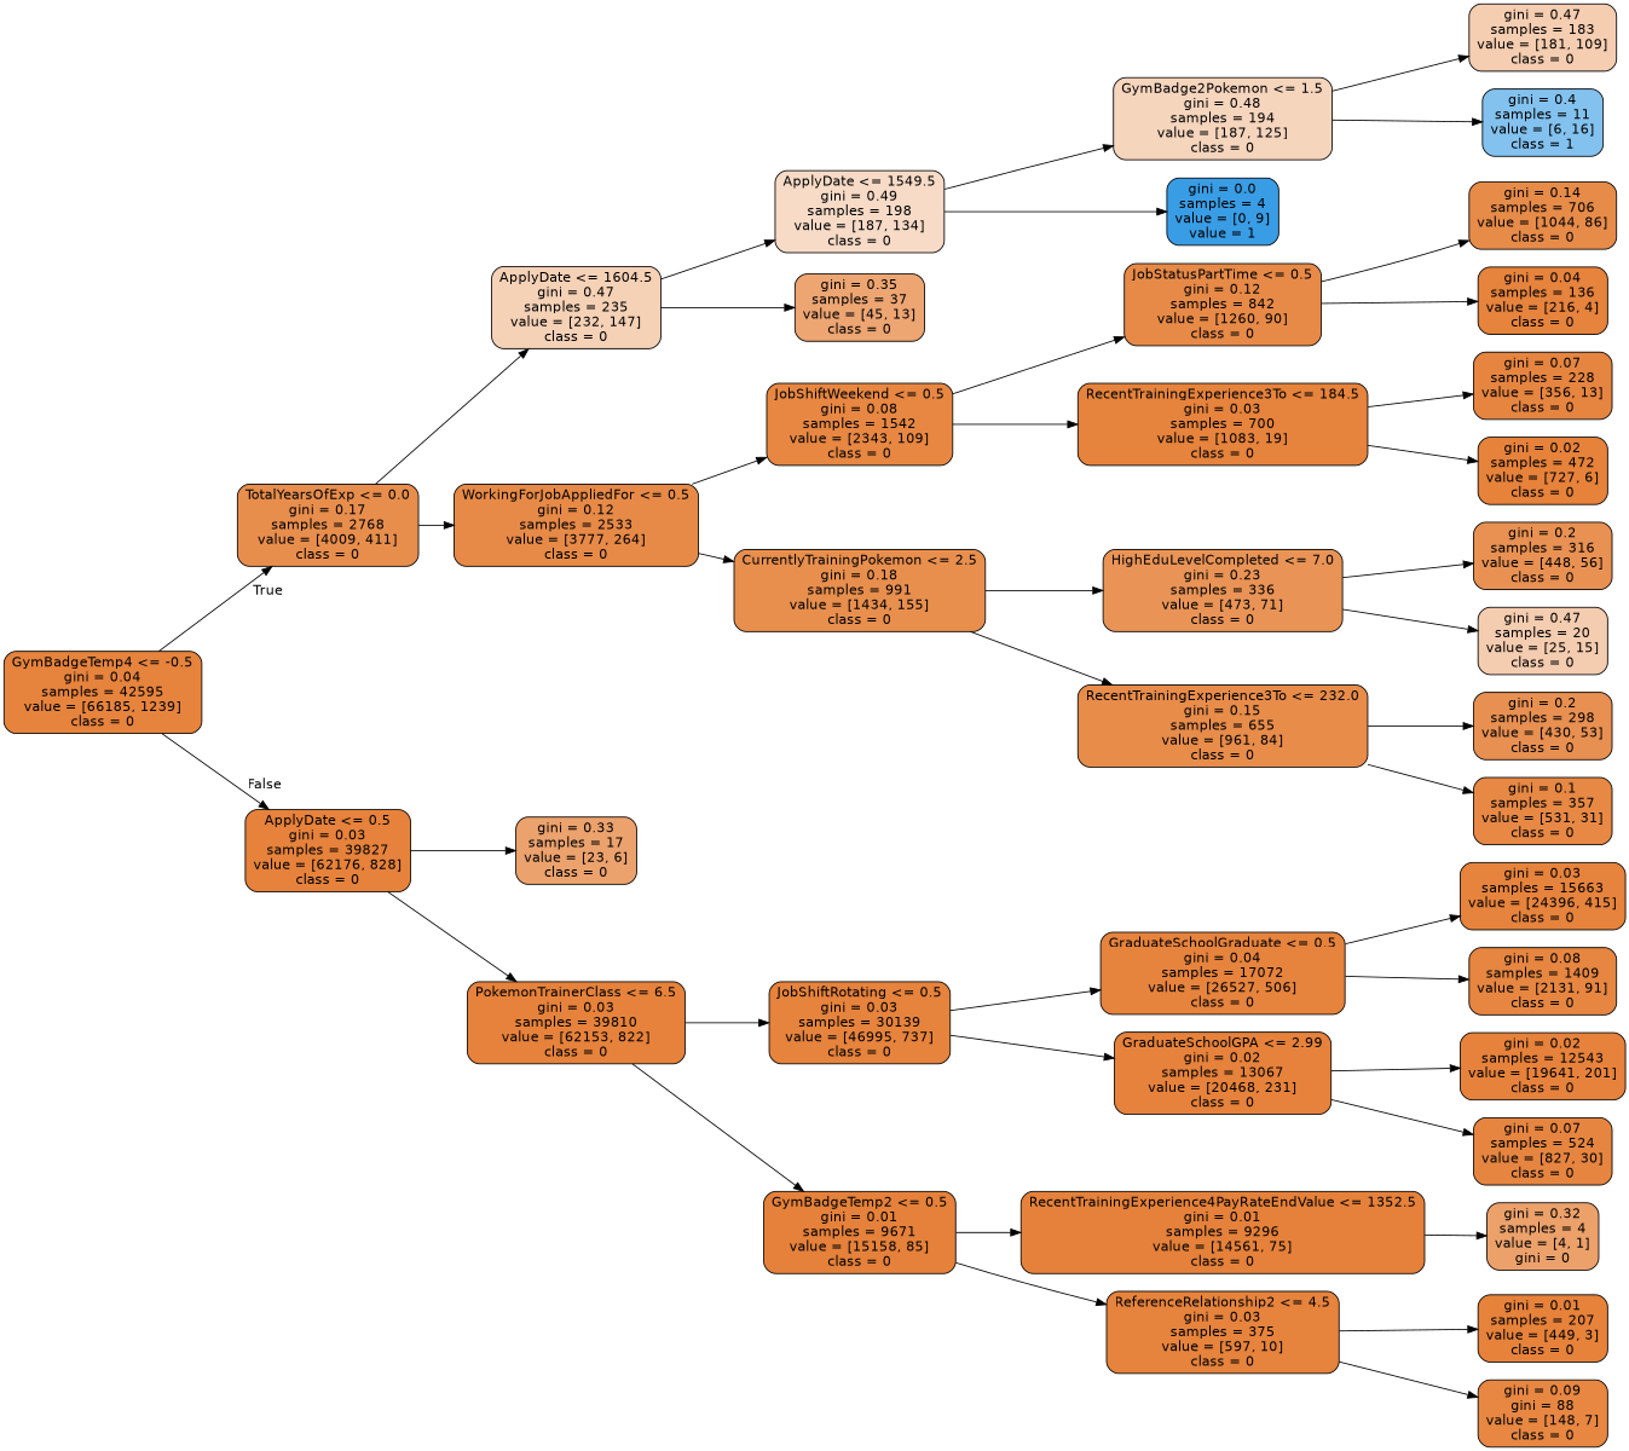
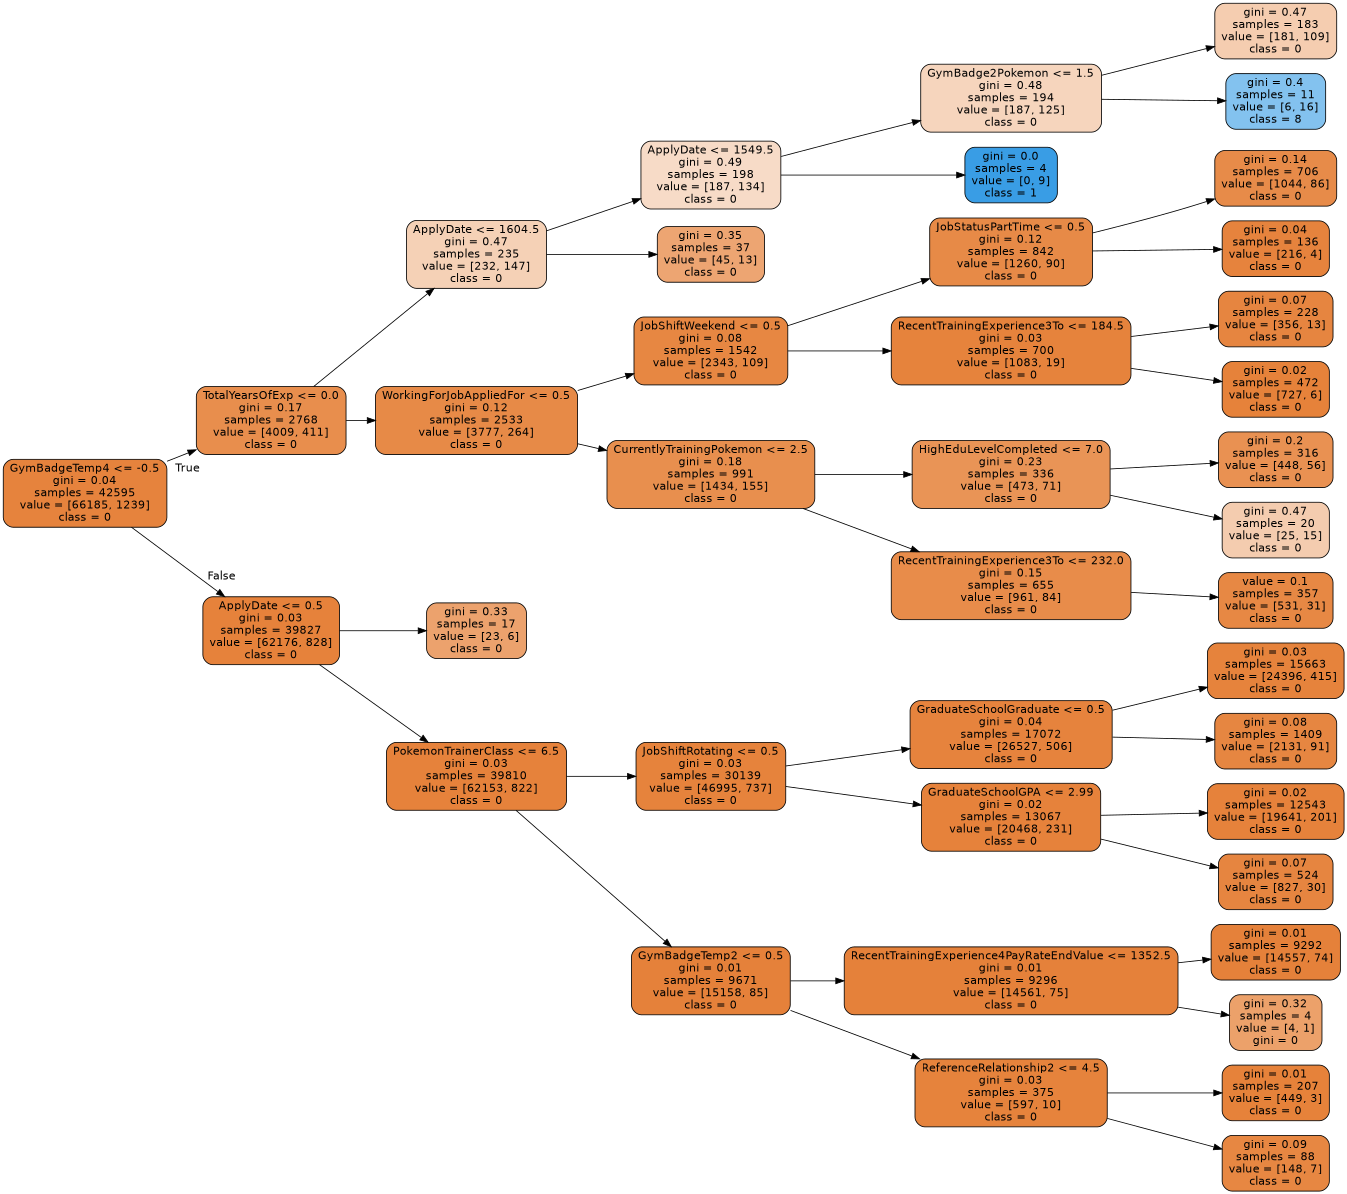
  digraph {
    rankdir=LR
    node [color=black fillcolor="#e58139fc" fontname=helvetica shape=box style="filled, rounded"]
    edge [fontname=helvetica]
    n1 [fillcolor="#e58139fa" label="GymBadgeTemp4 <= -0.5\ngini = 0.04\nsamples = 42595\nvalue = [66185, 1239]\nclass = 0"]
    n2 [fillcolor="#e58139e5" label="TotalYearsOfExp <= 0.0\ngini = 0.17\nsamples = 2768\nvalue = [4009, 411]\nclass = 0"]
    n3 [label="ApplyDate <= 0.5\ngini = 0.03\nsamples = 39827\nvalue = [62176, 828]\nclass = 0"]
    n4 [fillcolor="#e581395d" label="ApplyDate <= 1604.5\ngini = 0.47\nsamples = 235\nvalue = [232, 147]\nclass = 0"]
    n5 [fillcolor="#e58139ed" label="WorkingForJobAppliedFor <= 0.5\ngini = 0.12\nsamples = 2533\nvalue = [3777, 264]\nclass = 0"]
    n6 [fillcolor="#e58139bc" label="gini = 0.33\nsamples = 17\nvalue = [23, 6]\nclass = 0"]
    n7 [label="PokemonTrainerClass <= 6.5\ngini = 0.03\nsamples = 39810\nvalue = [62153, 822]\nclass = 0"]
    n8 [fillcolor="#e5813948" label="ApplyDate <= 1549.5\ngini = 0.49\nsamples = 198\nvalue = [187, 134]\nclass = 0"]
    n9 [fillcolor="#e58139b5" label="gini = 0.35\nsamples = 37\nvalue = [45, 13]\nclass = 0"]
    n10 [fillcolor="#e58139f3" label="JobShiftWeekend <= 0.5\ngini = 0.08\nsamples = 1542\nvalue = [2343, 109]\nclass = 0"]
    n11 [fillcolor="#e58139e3" label="CurrentlyTrainingPokemon <= 2.5\ngini = 0.18\nsamples = 991\nvalue = [1434, 155]\nclass = 0"]
    n12 [fillcolor="#e5813955" label="GymBadge2Pokemon <= 1.5\ngini = 0.48\nsamples = 194\nvalue = [187, 125]\nclass = 0"]
-   n13 [fillcolor="#399de5ff" label="gini = 0.0\nsamples = 4\nvalue = [0, 9]\nvalue = 1"]
+   n13 [fillcolor="#399de5ff" label="gini = 0.0\nsamples = 4\nvalue = [0, 9]\nclass = 1"]
    n14 [fillcolor="#e5813965" label="gini = 0.47\nsamples = 183\nvalue = [181, 109]\nclass = 0"]
-   n15 [fillcolor="#399de59f" label="gini = 0.4\nsamples = 11\nvalue = [6, 16]\nclass = 1"]
+   n15 [fillcolor="#399de59f" label="gini = 0.4\nsamples = 11\nvalue = [6, 16]\nclass = 8"]
    n16 [fillcolor="#e58139ed" label="JobStatusPartTime <= 0.5\ngini = 0.12\nsamples = 842\nvalue = [1260, 90]\nclass = 0"]
    n17 [fillcolor="#e58139fb" label="RecentTrainingExperience3To <= 184.5\ngini = 0.03\nsamples = 700\nvalue = [1083, 19]\nclass = 0"]
    n18 [fillcolor="#e58139d9" label="HighEduLevelCompleted <= 7.0\ngini = 0.23\nsamples = 336\nvalue = [473, 71]\nclass = 0"]
    n19 [fillcolor="#e58139e9" label="RecentTrainingExperience3To <= 232.0\ngini = 0.15\nsamples = 655\nvalue = [961, 84]\nclass = 0"]
    n20 [fillcolor="#e58139ea" label="gini = 0.14\nsamples = 706\nvalue = [1044, 86]\nclass = 0"]
    n21 [fillcolor="#e58139fa" label="gini = 0.04\nsamples = 136\nvalue = [216, 4]\nclass = 0"]
    n22 [fillcolor="#e58139f6" label="gini = 0.07\nsamples = 228\nvalue = [356, 13]\nclass = 0"]
    n23 [fillcolor="#e58139fd" label="gini = 0.02\nsamples = 472\nvalue = [727, 6]\nclass = 0"]
    n24 [fillcolor="#e58139df" label="gini = 0.2\nsamples = 316\nvalue = [448, 56]\nclass = 0"]
    n25 [fillcolor="#e5813966" label="gini = 0.47\nsamples = 20\nvalue = [25, 15]\nclass = 0"]
-   n26 [fillcolor="#e58139e0" label="gini = 0.2\nsamples = 298\nvalue = [430, 53]\nclass = 0"]
-   n27 [fillcolor="#e58139f0" label="gini = 0.1\nsamples = 357\nvalue = [531, 31]\nclass = 0"]
+   n27 [fillcolor="#e58139f0" label="value = 0.1\nsamples = 357\nvalue = [531, 31]\nclass = 0"]
    n28 [fillcolor="#e58139fb" label="JobShiftRotating <= 0.5\ngini = 0.03\nsamples = 30139\nvalue = [46995, 737]\nclass = 0"]
    n29 [fillcolor="#e58139fe" label="GymBadgeTemp2 <= 0.5\ngini = 0.01\nsamples = 9671\nvalue = [15158, 85]\nclass = 0"]
    n30 [fillcolor="#e58139fa" label="GraduateSchoolGraduate <= 0.5\ngini = 0.04\nsamples = 17072\nvalue = [26527, 506]\nclass = 0"]
    n31 [label="GraduateSchoolGPA <= 2.99\ngini = 0.02\nsamples = 13067\nvalue = [20468, 231]\nclass = 0"]
    n32 [fillcolor="#e58139fe" label="RecentTrainingExperience4PayRateEndValue <= 1352.5\ngini = 0.01\nsamples = 9296\nvalue = [14561, 75]\nclass = 0"]
    n33 [fillcolor="#e58139fb" label="ReferenceRelationship2 <= 4.5\ngini = 0.03\nsamples = 375\nvalue = [597, 10]\nclass = 0"]
    n34 [fillcolor="#e58139fb" label="gini = 0.03\nsamples = 15663\nvalue = [24396, 415]\nclass = 0"]
    n35 [fillcolor="#e58139f4" label="gini = 0.08\nsamples = 1409\nvalue = [2131, 91]\nclass = 0"]
    n36 [label="gini = 0.02\nsamples = 12543\nvalue = [19641, 201]\nclass = 0"]
    n37 [fillcolor="#e58139f6" label="gini = 0.07\nsamples = 524\nvalue = [827, 30]\nclass = 0"]
+   n38 [fillcolor="#e58139fe" label="gini = 0.01\nsamples = 9292\nvalue = [14557, 74]\nclass = 0"]
    n39 [fillcolor="#e58139bf" label="gini = 0.32\nsamples = 4\nvalue = [4, 1]\ngini = 0"]
    n40 [fillcolor="#e58139fd" label="gini = 0.01\nsamples = 207\nvalue = [449, 3]\nclass = 0"]
-   n41 [fillcolor="#e58139f3" label="gini = 0.09\ngini = 88\nvalue = [148, 7]\nclass = 0"]
+   n41 [fillcolor="#e58139f3" label="gini = 0.09\nsamples = 88\nvalue = [148, 7]\nclass = 0"]
    n1 -> n2 [headlabel=True labelangle=45 labeldistance=2.5]
    n1 -> n3 [headlabel=False labelangle=-45 labeldistance=2.5]
    n2 -> n4
    n2 -> n5
    n3 -> n6
    n3 -> n7
    n4 -> n8
    n4 -> n9
    n5 -> n10
    n5 -> n11
    n7 -> n28
    n7 -> n29
    n8 -> n12
    n8 -> n13
    n10 -> n16
    n10 -> n17
    n11 -> n18
    n11 -> n19
    n12 -> n14
    n12 -> n15
    n16 -> n20
    n16 -> n21
    n17 -> n22
    n17 -> n23
    n18 -> n24
    n18 -> n25
-   n19 -> n26
    n19 -> n27
    n28 -> n30
    n28 -> n31
    n29 -> n32
    n29 -> n33
    n30 -> n34
    n30 -> n35
    n31 -> n36
    n31 -> n37
+   n32 -> n38
    n32 -> n39
    n33 -> n40
    n33 -> n41
  }
